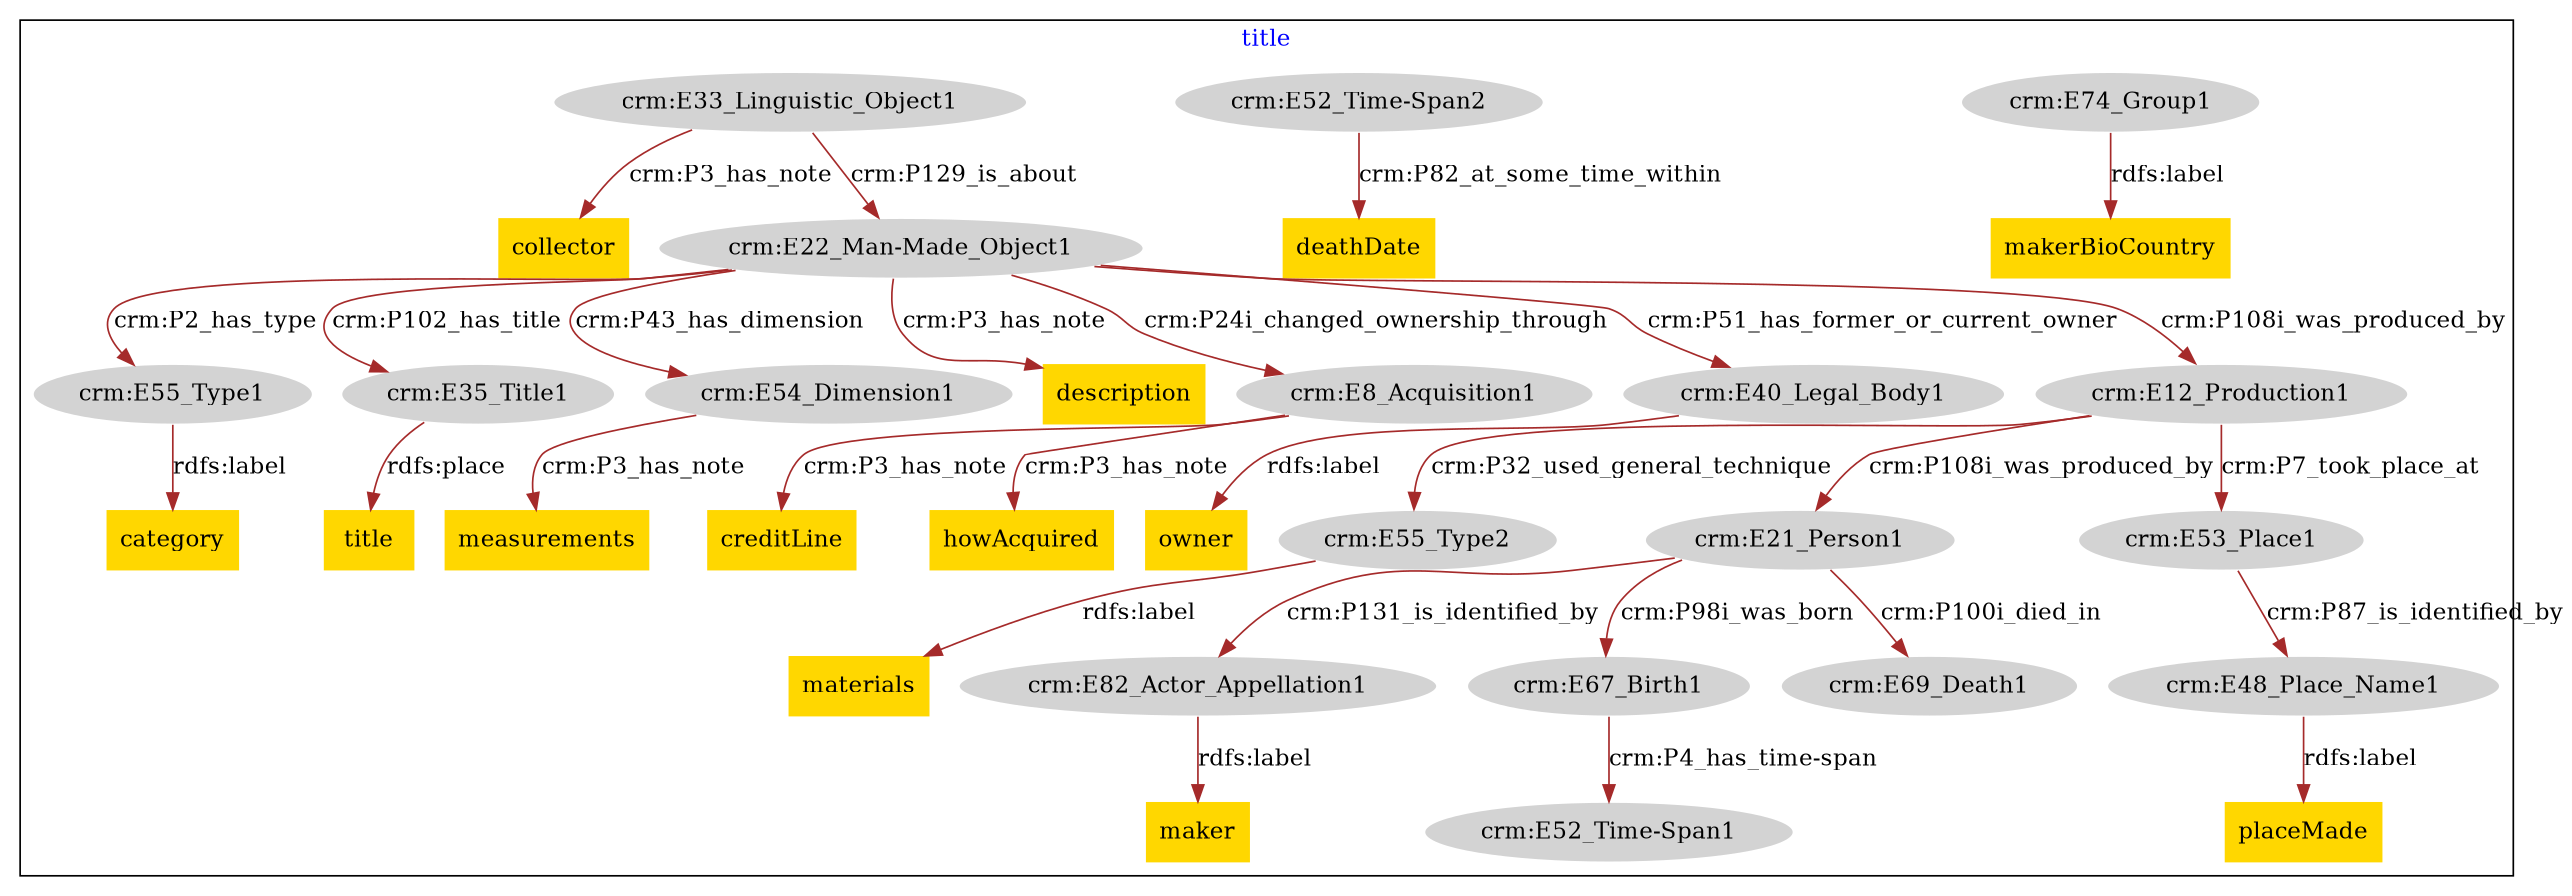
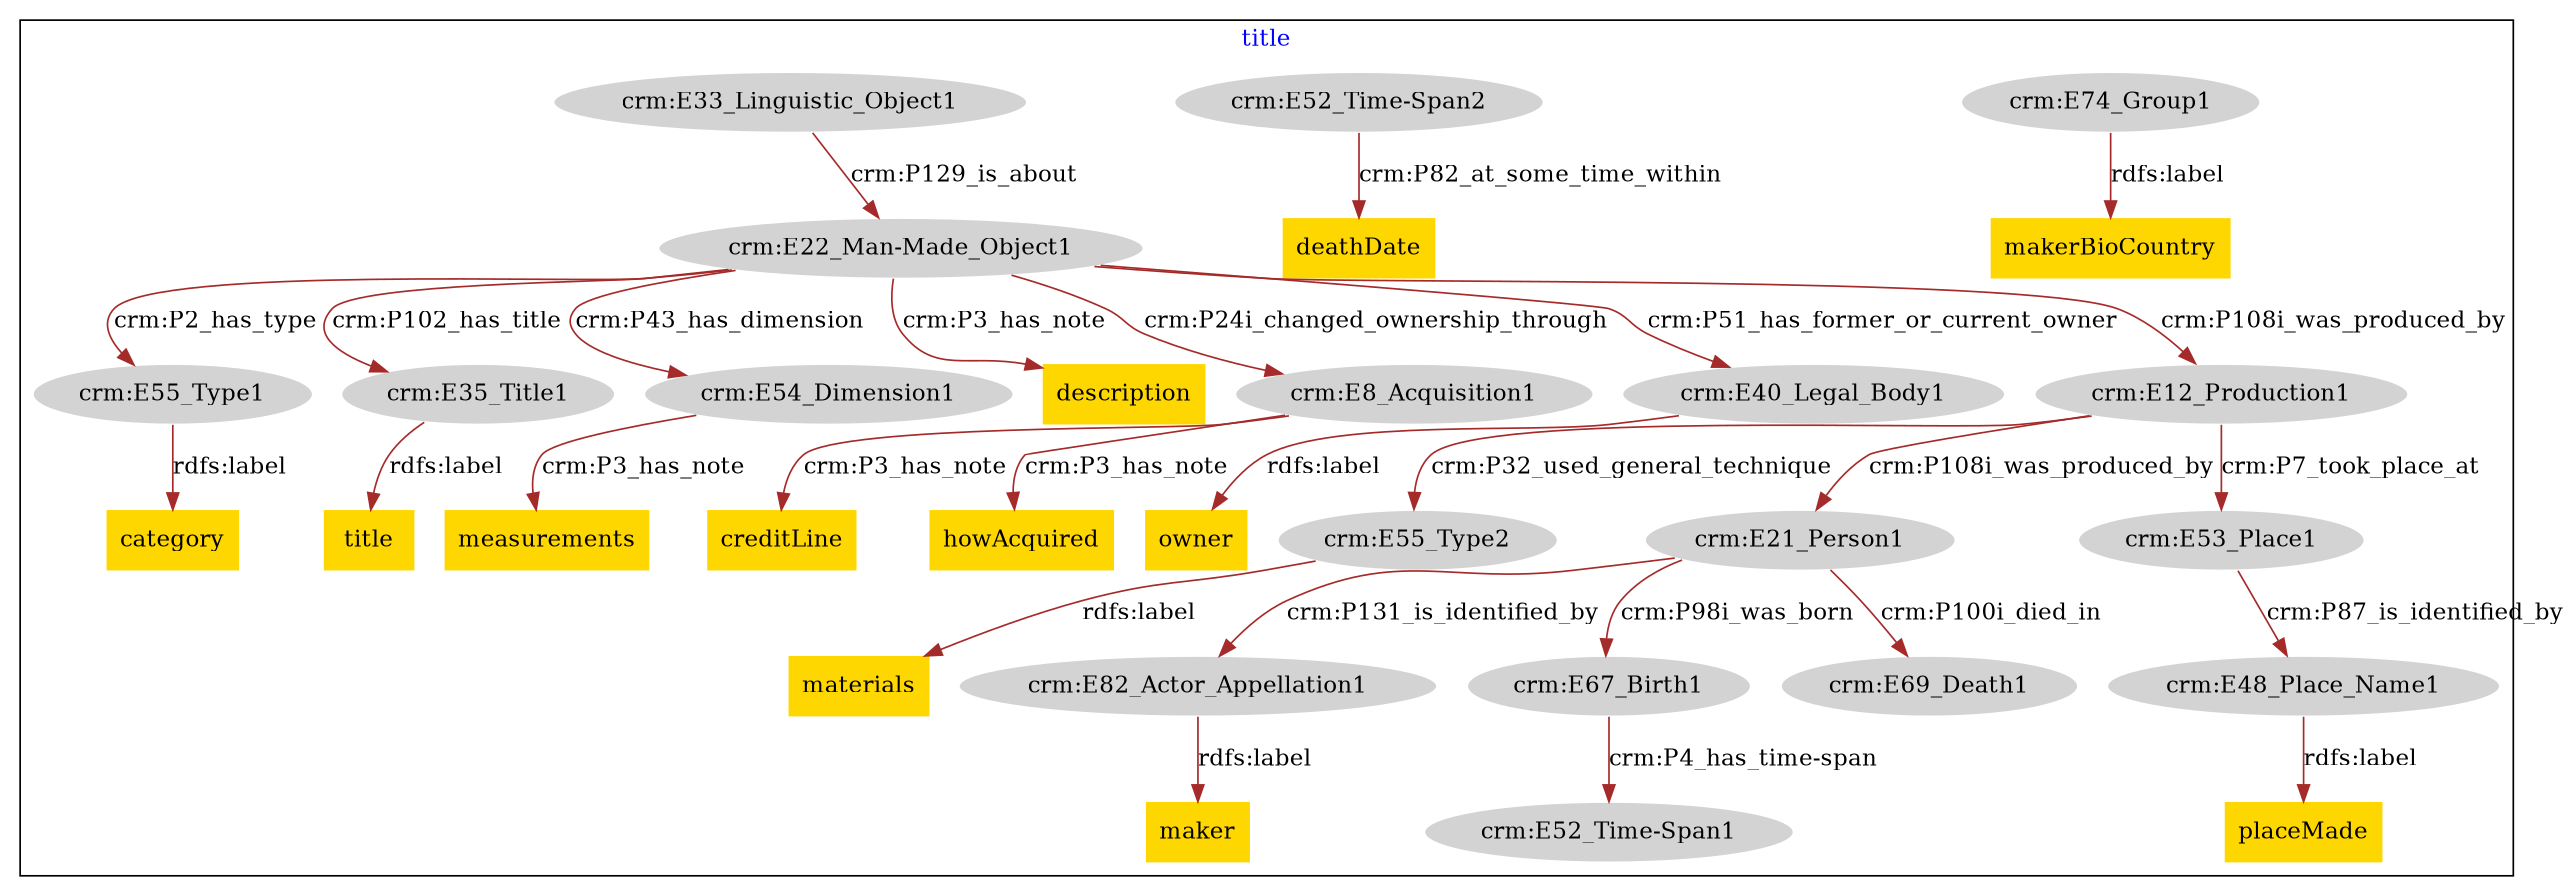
  digraph {
    fontcolor=blue
    remincross=true
    node [color=white fillcolor=lightgray style=filled]
    edge [color=brown fontcolor=black]
    n1 [label="crm:E55_Type1"]
    n2 [fillcolor=gold label=category shape=plaintext color=""]
    n3 [label="crm:E35_Title1"]
    n4 [fillcolor=gold label=title shape=plaintext color=""]
    n5 [label="crm:E82_Actor_Appellation1"]
    n6 [fillcolor=gold label=maker shape=plaintext color=""]
    n7 [label="crm:E74_Group1"]
    n8 [fillcolor=gold label=makerBioCountry shape=plaintext color=""]
    n9 [label="crm:E52_Time-Span1"]
    n10 [label="crm:E52_Time-Span2"]
    n11 [fillcolor=gold label=deathDate shape=plaintext color=""]
    n12 [label="crm:E33_Linguistic_Object1"]
-   n13 [fillcolor=gold label=collector shape=plaintext color=""]
    n14 [label="crm:E48_Place_Name1"]
    n15 [fillcolor=gold label=placeMade shape=plaintext color=""]
    n16 [label="crm:E55_Type2"]
    n17 [fillcolor=gold label=materials shape=plaintext color=""]
    n18 [label="crm:E54_Dimension1"]
    n19 [fillcolor=gold label=measurements shape=plaintext color=""]
    n20 [label="crm:E22_Man-Made_Object1"]
    n21 [fillcolor=gold label=description shape=plaintext color=""]
    n22 [label="crm:E8_Acquisition1"]
    n23 [fillcolor=gold label=creditLine shape=plaintext color=""]
    n24 [label="crm:E40_Legal_Body1"]
    n25 [fillcolor=gold label=owner shape=plaintext color=""]
    n26 [fillcolor=gold label=howAcquired shape=plaintext color=""]
    n27 [label="crm:E12_Production1"]
    n28 [label="crm:E21_Person1"]
    n29 [label="crm:E53_Place1"]
    n30 [label="crm:E67_Birth1"]
    n31 [label="crm:E69_Death1"]
    subgraph cluster_1 {
      label=title
      n1
      n2
      n3
      n4
      n5
      n6
      n7
      n8
      n9
      n10
      n11
      n12
-     n13
      n14
      n15
      n16
      n17
      n18
      n19
      n20
      n21
      n22
      n23
      n24
      n25
      n26
      n27
      n28
      n29
      n30
      n31
    }
    n1 -> n2 [label="rdfs:label"]
-   n3 -> n4 [label="rdfs:place"]
+   n3 -> n4 [label="rdfs:label"]
    n5 -> n6 [label="rdfs:label"]
    n7 -> n8 [label="rdfs:label"]
    n10 -> n11 [label="crm:P82_at_some_time_within"]
-   n12 -> n13 [label="crm:P3_has_note"]
    n12 -> n20 [label="crm:P129_is_about"]
    n14 -> n15 [label="rdfs:label"]
    n16 -> n17 [label="rdfs:label"]
    n18 -> n19 [label="crm:P3_has_note"]
    n20 -> n1 [label="crm:P2_has_type"]
    n20 -> n3 [label="crm:P102_has_title"]
    n20 -> n18 [label="crm:P43_has_dimension"]
    n20 -> n21 [label="crm:P3_has_note"]
    n20 -> n22 [label="crm:P24i_changed_ownership_through"]
    n20 -> n24 [label="crm:P51_has_former_or_current_owner"]
    n20 -> n27 [label="crm:P108i_was_produced_by"]
    n22 -> n23 [label="crm:P3_has_note"]
    n22 -> n26 [label="crm:P3_has_note"]
    n24 -> n25 [label="rdfs:label"]
    n27 -> n16 [label="crm:P32_used_general_technique"]
    n27 -> n28 [label="crm:P108i_was_produced_by"]
    n27 -> n29 [label="crm:P7_took_place_at"]
    n28 -> n5 [label="crm:P131_is_identified_by"]
    n28 -> n30 [label="crm:P98i_was_born"]
    n28 -> n31 [label="crm:P100i_died_in"]
    n29 -> n14 [label="crm:P87_is_identified_by"]
    n30 -> n9 [label="crm:P4_has_time-span"]
  }
